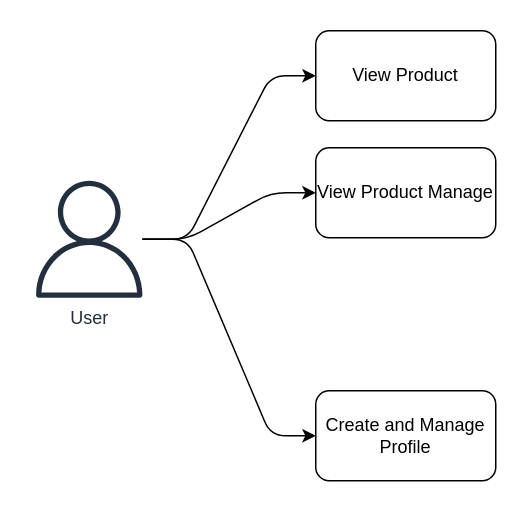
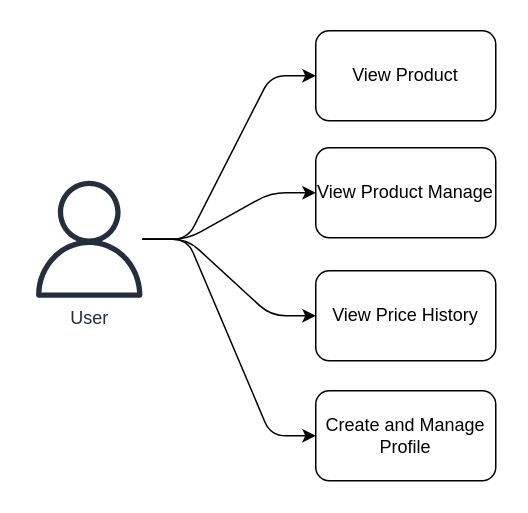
  <mxCell id="0" />
  <mxCell id="1" parent="0" />
  <mxCell id="2" style="edgeStyle=entityRelationEdgeStyle;orthogonalLoop=1;jettySize=auto;html=1;entryX=0;entryY=0.5;entryDx=0;entryDy=0;jumpStyle=none;shadow=0;" parent="1" source="6" target="7" edge="1"><mxGeometry relative="1" as="geometry" /></mxCell>
  <mxCell id="3" style="edgeStyle=entityRelationEdgeStyle;orthogonalLoop=1;jettySize=auto;html=1;entryX=0;entryY=0.5;entryDx=0;entryDy=0;jumpStyle=none;shadow=0;" parent="1" source="6" target="8" edge="1"><mxGeometry relative="1" as="geometry" /></mxCell>
+ <mxCell id="4" style="orthogonalLoop=1;jettySize=auto;html=1;entryX=0;entryY=0.5;entryDx=0;entryDy=0;edgeStyle=entityRelationEdgeStyle;elbow=vertical;jumpStyle=none;shadow=0;" parent="1" source="6" target="9" edge="1"><mxGeometry relative="1" as="geometry" /></mxCell>
  <mxCell id="5" style="edgeStyle=entityRelationEdgeStyle;orthogonalLoop=1;jettySize=auto;html=1;entryX=0;entryY=0.5;entryDx=0;entryDy=0;jumpStyle=none;shadow=0;" parent="1" source="6" target="10" edge="1"><mxGeometry relative="1" as="geometry" /></mxCell>
  <mxCell id="6" value="User" style="outlineConnect=0;fontColor=#232F3E;gradientColor=none;fillColor=#232F3E;strokeColor=none;dashed=0;verticalLabelPosition=bottom;verticalAlign=top;align=center;html=1;fontSize=12;fontStyle=0;aspect=fixed;pointerEvents=1;shape=mxgraph.aws4.user;rounded=1;" parent="1" vertex="1"><mxGeometry x="20" y="120" width="78" height="78" as="geometry" /></mxCell>
  <mxCell id="7" value="View Product" style="whiteSpace=wrap;html=1;rounded=1;" parent="1" vertex="1"><mxGeometry x="210" y="20" width="120" height="60" as="geometry" /></mxCell>
  <mxCell id="8" value="View Product Manage" style="whiteSpace=wrap;html=1;rounded=1;" parent="1" vertex="1"><mxGeometry x="210" y="98" width="120" height="60" as="geometry" /></mxCell>
+ <mxCell id="9" value="View Price History" style="whiteSpace=wrap;html=1;rounded=1;" parent="1" vertex="1"><mxGeometry x="210" y="180" width="120" height="60" as="geometry" /></mxCell>
  <mxCell id="10" value="Create and Manage Profile" style="whiteSpace=wrap;html=1;rounded=1;" parent="1" vertex="1"><mxGeometry x="210" y="260" width="120" height="60" as="geometry" /></mxCell>
